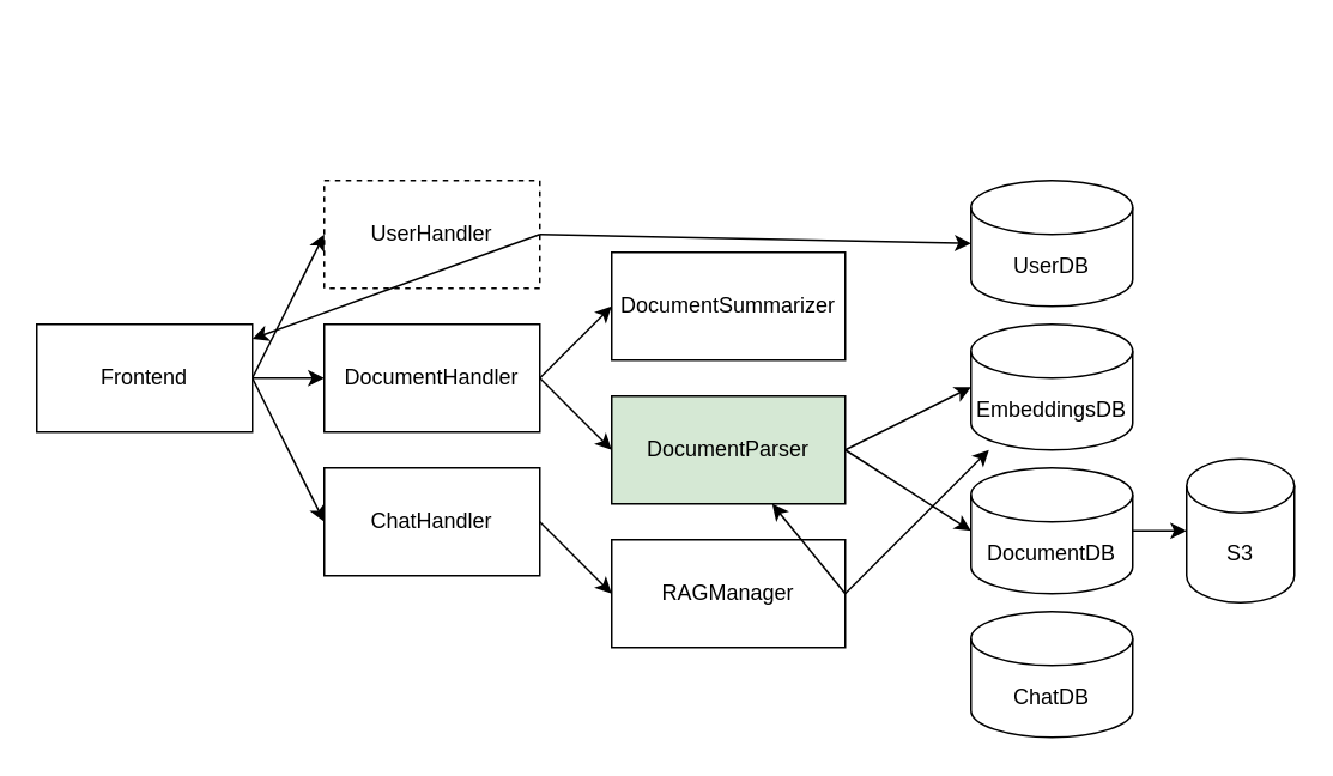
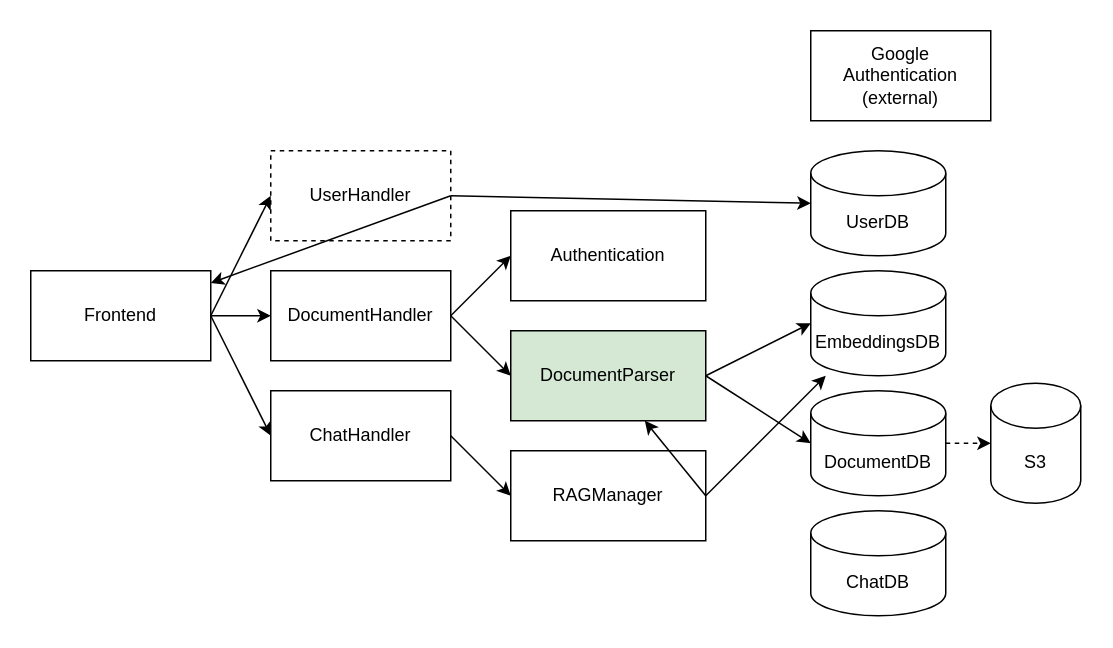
  <mxCell id="0" />
  <mxCell id="1" parent="0" />
  <mxCell id="2" value="Frontend" style="rounded=0;whiteSpace=wrap;html=1;" parent="1" vertex="1"><mxGeometry x="20" y="180" width="120" height="60" as="geometry" /></mxCell>
  <mxCell id="3" value="UserHandler" style="rounded=0;whiteSpace=wrap;html=1;dashed=1;" parent="1" vertex="1"><mxGeometry x="180" y="100" width="120" height="60" as="geometry" /></mxCell>
  <mxCell id="4" value="DocumentHandler" style="rounded=0;whiteSpace=wrap;html=1;" parent="1" vertex="1"><mxGeometry x="180" y="180" width="120" height="60" as="geometry" /></mxCell>
  <mxCell id="5" value="ChatHandler" style="rounded=0;whiteSpace=wrap;html=1;" parent="1" vertex="1"><mxGeometry x="180" y="260" width="120" height="60" as="geometry" /></mxCell>
  <mxCell id="6" value="" style="endArrow=classic;html=1;rounded=0;entryX=0;entryY=0.5;entryDx=0;entryDy=0;" parent="1" target="3" edge="1"><mxGeometry width="50" height="50" relative="1" as="geometry"><mxPoint x="140" y="210" as="sourcePoint" /><mxPoint x="190" y="160" as="targetPoint" /></mxGeometry></mxCell>
  <mxCell id="7" value="" style="endArrow=classic;html=1;rounded=0;exitX=1;exitY=0.5;exitDx=0;exitDy=0;entryX=0;entryY=0.5;entryDx=0;entryDy=0;" parent="1" source="2" target="4" edge="1"><mxGeometry width="50" height="50" relative="1" as="geometry"><mxPoint x="150" y="260" as="sourcePoint" /><mxPoint x="160" y="220" as="targetPoint" /></mxGeometry></mxCell>
  <mxCell id="8" value="" style="endArrow=classic;html=1;rounded=0;entryX=0;entryY=0.5;entryDx=0;entryDy=0;exitX=1;exitY=0.5;exitDx=0;exitDy=0;" parent="1" source="2" target="5" edge="1"><mxGeometry width="50" height="50" relative="1" as="geometry"><mxPoint x="110" y="320" as="sourcePoint" /><mxPoint x="160" y="270" as="targetPoint" /></mxGeometry></mxCell>
+ <mxCell id="9" value="Google&lt;div&gt;Authentication&lt;/div&gt;&lt;div&gt;(external)&lt;/div&gt;" style="rounded=0;whiteSpace=wrap;html=1;" parent="1" vertex="1"><mxGeometry x="540" y="20" width="120" height="60" as="geometry" /></mxCell>
  <mxCell id="10" value="DocumentDB" style="shape=cylinder3;whiteSpace=wrap;html=1;boundedLbl=1;backgroundOutline=1;size=15;" parent="1" vertex="1"><mxGeometry x="540" y="260" width="90" height="70" as="geometry" /></mxCell>
  <mxCell id="11" value="UserDB" style="shape=cylinder3;whiteSpace=wrap;html=1;boundedLbl=1;backgroundOutline=1;size=15;" parent="1" vertex="1"><mxGeometry x="540" y="100" width="90" height="70" as="geometry" /></mxCell>
  <mxCell id="12" value="ChatDB" style="shape=cylinder3;whiteSpace=wrap;html=1;boundedLbl=1;backgroundOutline=1;size=15;" parent="1" vertex="1"><mxGeometry x="540" y="340" width="90" height="70" as="geometry" /></mxCell>
  <mxCell id="13" value="EmbeddingsDB" style="shape=cylinder3;whiteSpace=wrap;html=1;boundedLbl=1;backgroundOutline=1;size=15;" parent="1" vertex="1"><mxGeometry x="540" y="180" width="90" height="70" as="geometry" /></mxCell>
  <mxCell id="14" value="DocumentParser" style="rounded=0;whiteSpace=wrap;html=1;fillColor=#d5e8d4;" parent="1" vertex="1"><mxGeometry x="340" y="220" width="130" height="60" as="geometry" /></mxCell>
  <mxCell id="15" value="RAGManager" style="rounded=0;whiteSpace=wrap;html=1;" parent="1" vertex="1"><mxGeometry x="340" y="300" width="130" height="60" as="geometry" /></mxCell>
- <mxCell id="16" value="DocumentSummarizer" style="rounded=0;whiteSpace=wrap;html=1;" parent="1" vertex="1"><mxGeometry x="340" y="140" width="130" height="60" as="geometry" /></mxCell>
+ <mxCell id="16" value="Authentication" style="rounded=0;whiteSpace=wrap;html=1;" parent="1" vertex="1"><mxGeometry x="340" y="140" width="130" height="60" as="geometry" /></mxCell>
  <mxCell id="17" value="" style="endArrow=classic;html=1;rounded=0;exitX=1;exitY=0.5;exitDx=0;exitDy=0;" parent="1" source="3" target="2" edge="1"><mxGeometry width="50" height="50" relative="1" as="geometry"><mxPoint x="360" y="100" as="sourcePoint" /><mxPoint x="410" y="50" as="targetPoint" /></mxGeometry></mxCell>
  <mxCell id="18" value="" style="endArrow=classic;html=1;rounded=0;entryX=0;entryY=0.5;entryDx=0;entryDy=0;entryPerimeter=0;exitX=1;exitY=0.5;exitDx=0;exitDy=0;" parent="1" source="3" target="11" edge="1"><mxGeometry width="50" height="50" relative="1" as="geometry"><mxPoint x="350" y="70" as="sourcePoint" /><mxPoint x="400" y="20" as="targetPoint" /></mxGeometry></mxCell>
  <mxCell id="19" value="" style="endArrow=classic;html=1;rounded=0;entryX=0;entryY=0.5;entryDx=0;entryDy=0;exitX=1;exitY=0.5;exitDx=0;exitDy=0;" parent="1" source="4" target="16" edge="1"><mxGeometry width="50" height="50" relative="1" as="geometry"><mxPoint x="280" y="230" as="sourcePoint" /><mxPoint x="330" y="180" as="targetPoint" /></mxGeometry></mxCell>
  <mxCell id="20" value="" style="endArrow=classic;html=1;rounded=0;entryX=0;entryY=0.5;entryDx=0;entryDy=0;exitX=1;exitY=0.5;exitDx=0;exitDy=0;" parent="1" source="4" target="14" edge="1"><mxGeometry width="50" height="50" relative="1" as="geometry"><mxPoint x="300" y="320" as="sourcePoint" /><mxPoint x="350" y="270" as="targetPoint" /></mxGeometry></mxCell>
  <mxCell id="21" value="" style="endArrow=classic;html=1;rounded=0;entryX=0;entryY=0.5;entryDx=0;entryDy=0;exitX=1;exitY=0.5;exitDx=0;exitDy=0;" parent="1" source="5" target="15" edge="1"><mxGeometry width="50" height="50" relative="1" as="geometry"><mxPoint x="220" y="420" as="sourcePoint" /><mxPoint x="270" y="370" as="targetPoint" /></mxGeometry></mxCell>
  <mxCell id="22" value="" style="endArrow=classic;html=1;rounded=0;exitX=1;exitY=0.5;exitDx=0;exitDy=0;" parent="1" source="15" target="13" edge="1"><mxGeometry width="50" height="50" relative="1" as="geometry"><mxPoint x="370" y="460" as="sourcePoint" /><mxPoint x="420" y="410" as="targetPoint" /></mxGeometry></mxCell>
  <mxCell id="23" value="" style="endArrow=classic;html=1;rounded=0;exitX=1;exitY=0.5;exitDx=0;exitDy=0;" parent="1" source="15" target="14" edge="1"><mxGeometry width="50" height="50" relative="1" as="geometry"><mxPoint x="400" y="430" as="sourcePoint" /><mxPoint x="450" y="380" as="targetPoint" /></mxGeometry></mxCell>
  <mxCell id="24" value="" style="endArrow=classic;html=1;rounded=0;entryX=0;entryY=0.5;entryDx=0;entryDy=0;entryPerimeter=0;exitX=1;exitY=0.5;exitDx=0;exitDy=0;" parent="1" source="14" target="13" edge="1"><mxGeometry width="50" height="50" relative="1" as="geometry"><mxPoint x="480" y="270" as="sourcePoint" /><mxPoint x="530" y="220" as="targetPoint" /></mxGeometry></mxCell>
  <mxCell id="25" value="" style="endArrow=classic;html=1;rounded=0;entryX=0;entryY=0.5;entryDx=0;entryDy=0;entryPerimeter=0;exitX=1;exitY=0.5;exitDx=0;exitDy=0;" parent="1" source="14" target="10" edge="1"><mxGeometry width="50" height="50" relative="1" as="geometry"><mxPoint x="460" y="250" as="sourcePoint" /><mxPoint x="730" y="140" as="targetPoint" /></mxGeometry></mxCell>
  <mxCell id="26" value="S3" style="shape=cylinder3;whiteSpace=wrap;html=1;boundedLbl=1;backgroundOutline=1;size=15;" parent="1" vertex="1"><mxGeometry x="660" y="255" width="60" height="80" as="geometry" /></mxCell>
- <mxCell id="27" value="" style="endArrow=classic;html=1;rounded=0;entryX=0;entryY=0.5;entryDx=0;entryDy=0;entryPerimeter=0;exitX=1;exitY=0.5;exitDx=0;exitDy=0;exitPerimeter=0;" parent="1" source="10" target="26" edge="1"><mxGeometry width="50" height="50" relative="1" as="geometry"><mxPoint x="650" y="360" as="sourcePoint" /><mxPoint x="700" y="310" as="targetPoint" /></mxGeometry></mxCell>
+ <mxCell id="27" value="" style="endArrow=classic;html=1;rounded=0;entryX=0;entryY=0.5;entryDx=0;entryDy=0;entryPerimeter=0;exitX=1;exitY=0.5;exitDx=0;exitDy=0;exitPerimeter=0;dashed=1;" parent="1" source="10" target="26" edge="1"><mxGeometry width="50" height="50" relative="1" as="geometry"><mxPoint x="650" y="360" as="sourcePoint" /><mxPoint x="700" y="310" as="targetPoint" /></mxGeometry></mxCell>
